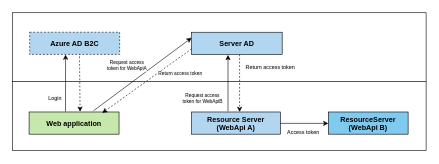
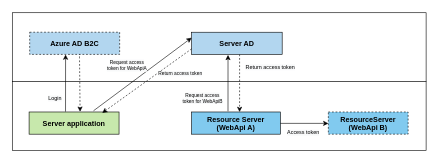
  <mxCell id="0" />
  <mxCell id="1" parent="0" />
  <mxCell id="2" value="" style="rounded=0;whiteSpace=wrap;html=1;" parent="1" vertex="1"><mxGeometry x="20" y="135.5" width="690" height="115" as="geometry" /></mxCell>
  <mxCell id="3" value="" style="rounded=0;whiteSpace=wrap;html=1;" parent="1" vertex="1"><mxGeometry x="20" y="20.5" width="690" height="115" as="geometry" /></mxCell>
  <mxCell id="4" value="" style="edgeStyle=orthogonalEdgeStyle;rounded=0;orthogonalLoop=1;jettySize=auto;html=1;strokeColor=#000000;fontSize=9;dashed=1;" parent="1" source="6" target="12" edge="1"><mxGeometry relative="1" as="geometry"><Array as="points"><mxPoint x="399" y="153" /><mxPoint x="399" y="153" /></Array></mxGeometry></mxCell>
  <mxCell id="5" value="&lt;span style=&quot;font-size: 9px ; background-color: rgb(248 , 249 , 250)&quot;&gt;Return access token&lt;/span&gt;" style="edgeLabel;html=1;align=center;verticalAlign=middle;resizable=0;points=[];fontSize=8;" parent="4" vertex="1" connectable="0"><mxGeometry x="-0.387" relative="1" as="geometry"><mxPoint x="50" y="-7.1" as="offset" /></mxGeometry></mxCell>
  <mxCell id="6" value="Server AD" style="fontStyle=1;fillColor=#B2D6EF;" parent="1" vertex="1"><mxGeometry x="319" y="53" width="151" height="37" as="geometry" /></mxCell>
- <mxCell id="7" value="Web application" style="fontStyle=1;fillColor=#C7E8AC;" parent="1" vertex="1"><mxGeometry x="48" y="186" width="150" height="37" as="geometry" /></mxCell>
+ <mxCell id="7" value="Server application" style="fontStyle=1;fillColor=#C7E8AC;" parent="1" vertex="1"><mxGeometry x="48" y="186" width="150" height="37" as="geometry" /></mxCell>
  <mxCell id="8" value="" style="edgeStyle=orthogonalEdgeStyle;rounded=0;orthogonalLoop=1;jettySize=auto;html=1;" parent="1" target="13" edge="1"><mxGeometry relative="1" as="geometry"><mxPoint x="445" y="201" as="sourcePoint" /><Array as="points"><mxPoint x="445" y="205" /></Array></mxGeometry></mxCell>
  <mxCell id="9" value="&lt;span style=&quot;font-size: 9px ; background-color: rgb(248 , 249 , 250)&quot;&gt;Access token&lt;/span&gt;" style="edgeLabel;html=1;align=center;verticalAlign=middle;resizable=0;points=[];fontSize=8;" parent="8" vertex="1" connectable="0"><mxGeometry x="-0.325" y="-3" relative="1" as="geometry"><mxPoint x="27.83" y="12" as="offset" /></mxGeometry></mxCell>
  <mxCell id="10" value="" style="edgeStyle=orthogonalEdgeStyle;rounded=0;orthogonalLoop=1;jettySize=auto;html=1;strokeColor=#000000;fontSize=9;exitX=0.41;exitY=-0.03;exitDx=0;exitDy=0;exitPerimeter=0;entryX=0.402;entryY=1.023;entryDx=0;entryDy=0;entryPerimeter=0;" parent="1" source="12" target="6" edge="1"><mxGeometry relative="1" as="geometry"><mxPoint x="373" y="95" as="targetPoint" /></mxGeometry></mxCell>
  <mxCell id="11" value="&lt;span style=&quot;background-color: rgb(248 , 249 , 250)&quot;&gt;Request access &lt;br&gt;token for WebApiB&lt;/span&gt;" style="edgeLabel;html=1;align=center;verticalAlign=middle;resizable=0;points=[];fontSize=8;" parent="10" vertex="1" connectable="0"><mxGeometry x="-0.201" y="1" relative="1" as="geometry"><mxPoint x="-42.32" y="15.24" as="offset" /></mxGeometry></mxCell>
- <mxCell id="12" value="Resource Server&#10;(WebApi A)" style="fontStyle=1;fillColor=#b2d6ef;" parent="1" vertex="1"><mxGeometry x="319" y="186" width="148" height="37" as="geometry" /></mxCell>
- <mxCell id="13" value="ResourceServer&#10;(WebApi B)" style="fontStyle=1;fillColor=#81CAEF;" parent="1" vertex="1"><mxGeometry x="547" y="186" width="133" height="37" as="geometry" /></mxCell>
+ <mxCell id="12" value="Resource Server&#10;(WebApi A)" style="fontStyle=1;fillColor=#81CAEF;" parent="1" vertex="1"><mxGeometry x="319" y="186" width="148" height="37" as="geometry" /></mxCell>
+ <mxCell id="13" value="ResourceServer&#10;(WebApi B)" style="fontStyle=1;fillColor=#81CAEF;dashed=1;" parent="1" vertex="1"><mxGeometry x="547" y="186" width="133" height="37" as="geometry" /></mxCell>
  <mxCell id="14" value="" style="endArrow=classic;html=1;strokeColor=#000000;fontSize=9;entryX=0.399;entryY=1.005;entryDx=0;entryDy=0;entryPerimeter=0;exitX=0.405;exitY=-0.016;exitDx=0;exitDy=0;exitPerimeter=0;" parent="1" source="7" target="17" edge="1"><mxGeometry width="50" height="50" relative="1" as="geometry"><mxPoint x="118" y="174" as="sourcePoint" /><mxPoint x="108" y="113" as="targetPoint" /><Array as="points" /></mxGeometry></mxCell>
  <mxCell id="15" value="&lt;span style=&quot;background-color: rgb(248 , 249 , 250)&quot;&gt;Login&lt;/span&gt;" style="edgeLabel;html=1;align=center;verticalAlign=middle;resizable=0;points=[];fontSize=9;" parent="14" vertex="1" connectable="0"><mxGeometry x="0.282" relative="1" as="geometry"><mxPoint x="-18.81" y="38.86" as="offset" /></mxGeometry></mxCell>
  <mxCell id="16" value="" style="endArrow=classic;html=1;strokeColor=#000000;fontSize=9;entryX=0.567;entryY=-0.011;entryDx=0;entryDy=0;entryPerimeter=0;rounded=1;deletable=1;startFill=1;endFill=1;editable=1;bendable=1;exitX=0.555;exitY=0.982;exitDx=0;exitDy=0;exitPerimeter=0;dashed=1;" parent="1" source="17" target="7" edge="1"><mxGeometry width="50" height="50" relative="1" as="geometry"><mxPoint x="138" y="103" as="sourcePoint" /><mxPoint x="228" y="103" as="targetPoint" /><Array as="points"><mxPoint x="132" y="88" /></Array></mxGeometry></mxCell>
  <mxCell id="17" value="Azure AD B2C" style="fontStyle=1;fillColor=#B2D6EF;dashed=1;" parent="1" vertex="1"><mxGeometry x="49" y="53" width="150" height="37" as="geometry" /></mxCell>
  <mxCell id="18" value="" style="endArrow=classic;html=1;strokeColor=#000000;fontSize=9;entryX=0;entryY=0.25;entryDx=0;entryDy=0;exitX=0.716;exitY=-0.054;exitDx=0;exitDy=0;exitPerimeter=0;" parent="1" source="7" target="6" edge="1"><mxGeometry width="50" height="50" relative="1" as="geometry"><mxPoint x="180" y="203" as="sourcePoint" /><mxPoint x="230" y="153" as="targetPoint" /><Array as="points" /></mxGeometry></mxCell>
  <mxCell id="19" value="&lt;span style=&quot;background-color: rgb(248 , 249 , 250) ; font-size: 8px&quot;&gt;Request access &lt;br&gt;token for WebApiA&lt;/span&gt;" style="edgeLabel;html=1;align=center;verticalAlign=middle;resizable=0;points=[];fontSize=9;" parent="18" vertex="1" connectable="0"><mxGeometry x="0.419" y="1" relative="1" as="geometry"><mxPoint x="-61.06" y="11.33" as="offset" /></mxGeometry></mxCell>
  <mxCell id="20" value="" style="endArrow=classic;html=1;strokeColor=#000000;fontSize=9;exitX=0;exitY=0.75;exitDx=0;exitDy=0;entryX=0.813;entryY=0.043;entryDx=0;entryDy=0;entryPerimeter=0;dashed=1;" parent="1" source="6" target="7" edge="1"><mxGeometry width="50" height="50" relative="1" as="geometry"><mxPoint x="330" y="73" as="sourcePoint" /><mxPoint x="380" y="23" as="targetPoint" /></mxGeometry></mxCell>
  <mxCell id="21" value="&lt;span style=&quot;background-color: rgb(248 , 249 , 250) ; font-size: 8px&quot;&gt;Return access token&lt;/span&gt;" style="edgeLabel;html=1;align=center;verticalAlign=middle;resizable=0;points=[];fontSize=8;" parent="20" vertex="1" connectable="0"><mxGeometry x="-0.359" relative="1" as="geometry"><mxPoint x="28.03" y="6.03" as="offset" /></mxGeometry></mxCell>
